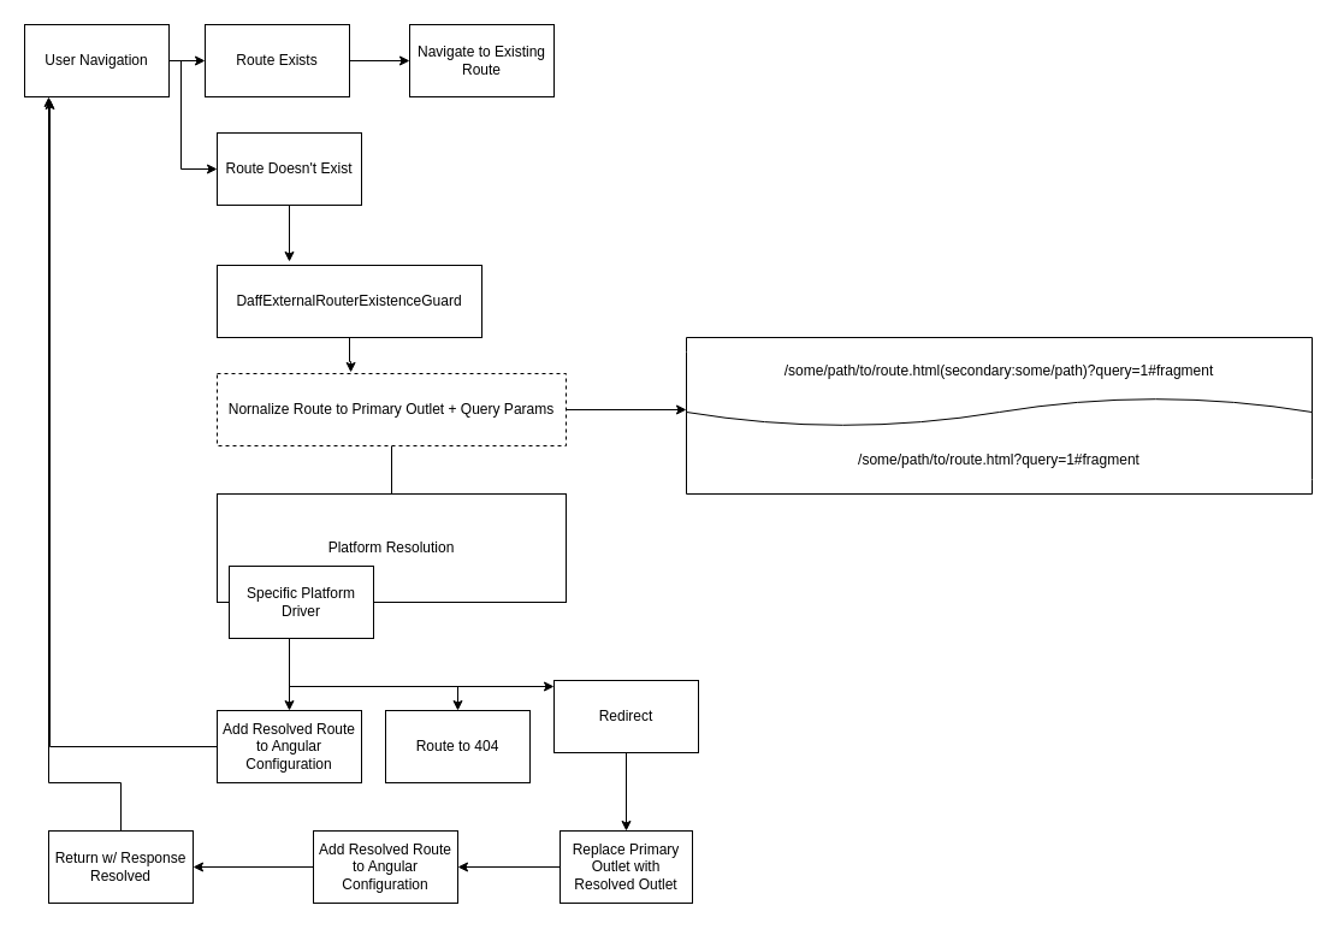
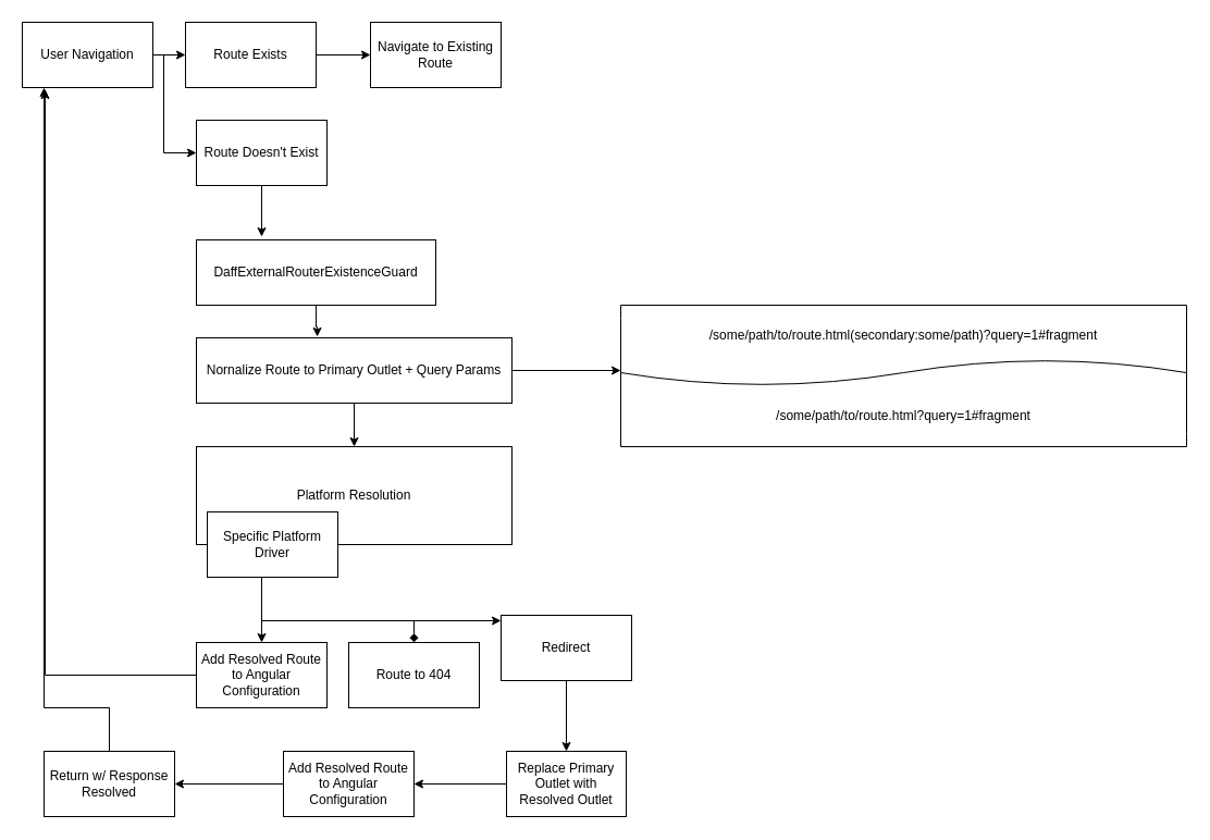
  <mxCell id="0" />
  <mxCell id="1" parent="0" />
  <mxCell id="2" style="edgeStyle=orthogonalEdgeStyle;rounded=0;orthogonalLoop=1;jettySize=auto;html=1;entryX=0;entryY=0.5;entryDx=0;entryDy=0;" edge="1" parent="1" source="4" target="8"><mxGeometry relative="1" as="geometry" /></mxCell>
  <mxCell id="3" style="edgeStyle=orthogonalEdgeStyle;rounded=0;orthogonalLoop=1;jettySize=auto;html=1;exitX=1;exitY=0.5;exitDx=0;exitDy=0;entryX=0;entryY=0.5;entryDx=0;entryDy=0;" edge="1" parent="1" source="4" target="6"><mxGeometry relative="1" as="geometry"><Array as="points"><mxPoint x="150" y="50" /><mxPoint x="150" y="140" /></Array></mxGeometry></mxCell>
  <mxCell id="4" value="User Navigation" style="rounded=0;whiteSpace=wrap;html=1;" vertex="1" parent="1"><mxGeometry x="20" y="20" width="120" height="60" as="geometry" /></mxCell>
  <mxCell id="5" style="edgeStyle=orthogonalEdgeStyle;rounded=0;orthogonalLoop=1;jettySize=auto;html=1;" edge="1" parent="1" source="6"><mxGeometry relative="1" as="geometry"><mxPoint x="240" y="217" as="targetPoint" /><Array as="points"><mxPoint x="240" y="217" /></Array></mxGeometry></mxCell>
  <mxCell id="6" value="Route Doesn't Exist" style="rounded=0;whiteSpace=wrap;html=1;" vertex="1" parent="1"><mxGeometry x="180" y="110" width="120" height="60" as="geometry" /></mxCell>
  <mxCell id="7" style="edgeStyle=orthogonalEdgeStyle;rounded=0;orthogonalLoop=1;jettySize=auto;html=1;" edge="1" parent="1" source="8" target="9"><mxGeometry relative="1" as="geometry"><mxPoint x="330" y="50" as="targetPoint" /></mxGeometry></mxCell>
  <mxCell id="8" value="Route Exists" style="rounded=0;whiteSpace=wrap;html=1;" vertex="1" parent="1"><mxGeometry x="170" y="20" width="120" height="60" as="geometry" /></mxCell>
  <mxCell id="9" value="Navigate to Existing Route" style="rounded=0;whiteSpace=wrap;html=1;" vertex="1" parent="1"><mxGeometry x="340" y="20" width="120" height="60" as="geometry" /></mxCell>
  <mxCell id="10" value="" style="edgeStyle=orthogonalEdgeStyle;rounded=0;orthogonalLoop=1;jettySize=auto;html=1;entryX=0.383;entryY=-0.017;entryDx=0;entryDy=0;entryPerimeter=0;" edge="1" parent="1" source="11" target="22"><mxGeometry relative="1" as="geometry" /></mxCell>
  <mxCell id="11" value="DaffExternalRouterExistenceGuard" style="rounded=0;whiteSpace=wrap;html=1;" vertex="1" parent="1"><mxGeometry x="180" y="220" width="220" height="60" as="geometry" /></mxCell>
  <mxCell id="12" value="Platform Resolution" style="rounded=0;whiteSpace=wrap;html=1;" vertex="1" parent="1"><mxGeometry x="180" y="410" width="290" height="90" as="geometry" /></mxCell>
  <mxCell id="13" style="edgeStyle=orthogonalEdgeStyle;rounded=0;orthogonalLoop=1;jettySize=auto;html=1;" edge="1" parent="1" source="16" target="18"><mxGeometry relative="1" as="geometry"><mxPoint x="400" y="420" as="targetPoint" /><Array as="points"><mxPoint x="240" y="560" /><mxPoint x="240" y="560" /></Array></mxGeometry></mxCell>
- <mxCell id="14" style="edgeStyle=orthogonalEdgeStyle;rounded=0;orthogonalLoop=1;jettySize=auto;html=1;entryX=0.5;entryY=0;entryDx=0;entryDy=0;" edge="1" parent="1" source="16" target="19"><mxGeometry relative="1" as="geometry"><Array as="points"><mxPoint x="240" y="570" /><mxPoint x="380" y="570" /></Array></mxGeometry></mxCell>
+ <mxCell id="14" style="edgeStyle=orthogonalEdgeStyle;rounded=0;orthogonalLoop=1;jettySize=auto;html=1;entryX=0.5;entryY=0;entryDx=0;entryDy=0;endArrow=diamond;" edge="1" parent="1" source="16" target="19"><mxGeometry relative="1" as="geometry"><Array as="points"><mxPoint x="240" y="570" /><mxPoint x="380" y="570" /></Array></mxGeometry></mxCell>
  <mxCell id="15" style="edgeStyle=orthogonalEdgeStyle;rounded=0;orthogonalLoop=1;jettySize=auto;html=1;" edge="1" parent="1" source="16" target="26"><mxGeometry relative="1" as="geometry"><Array as="points"><mxPoint x="240" y="570" /><mxPoint x="520" y="570" /></Array></mxGeometry></mxCell>
  <mxCell id="16" value="Specific Platform Driver" style="rounded=0;whiteSpace=wrap;html=1;" vertex="1" parent="1"><mxGeometry x="190" y="470" width="120" height="60" as="geometry" /></mxCell>
  <mxCell id="17" style="edgeStyle=orthogonalEdgeStyle;rounded=0;orthogonalLoop=1;jettySize=auto;html=1;entryX=0.175;entryY=1.033;entryDx=0;entryDy=0;entryPerimeter=0;" edge="1" parent="1" source="18" target="4"><mxGeometry relative="1" as="geometry" /></mxCell>
  <mxCell id="18" value="Add Resolved Route to Angular Configuration" style="rounded=0;whiteSpace=wrap;html=1;" vertex="1" parent="1"><mxGeometry x="180" y="590" width="120" height="60" as="geometry" /></mxCell>
  <mxCell id="19" value="Route to 404" style="rounded=0;whiteSpace=wrap;html=1;" vertex="1" parent="1"><mxGeometry x="320" y="590" width="120" height="60" as="geometry" /></mxCell>
  <mxCell id="20" style="edgeStyle=orthogonalEdgeStyle;rounded=0;orthogonalLoop=1;jettySize=auto;html=1;exitX=1;exitY=0.5;exitDx=0;exitDy=0;entryX=1;entryY=0.875;entryDx=0;entryDy=0;entryPerimeter=0;" edge="1" parent="1" source="22" target="24"><mxGeometry relative="1" as="geometry" /></mxCell>
- <mxCell id="21" style="edgeStyle=orthogonalEdgeStyle;rounded=0;orthogonalLoop=1;jettySize=auto;html=1;exitX=0.5;exitY=1;exitDx=0;exitDy=0;entryX=0.5;entryY=0;entryDx=0;entryDy=0;endArrow=none;" edge="1" parent="1" source="22" target="12"><mxGeometry relative="1" as="geometry"><Array as="points" /></mxGeometry></mxCell>
- <mxCell id="22" value="Nornalize Route to Primary Outlet + Query Params" style="rounded=0;whiteSpace=wrap;html=1;dashed=1;" vertex="1" parent="1"><mxGeometry x="180" y="310" width="290" height="60" as="geometry" /></mxCell>
+ <mxCell id="21" style="edgeStyle=orthogonalEdgeStyle;rounded=0;orthogonalLoop=1;jettySize=auto;html=1;exitX=0.5;exitY=1;exitDx=0;exitDy=0;entryX=0.5;entryY=0;entryDx=0;entryDy=0;" edge="1" parent="1" source="22" target="12"><mxGeometry relative="1" as="geometry"><Array as="points" /></mxGeometry></mxCell>
+ <mxCell id="22" value="Nornalize Route to Primary Outlet + Query Params" style="rounded=0;whiteSpace=wrap;html=1;" vertex="1" parent="1"><mxGeometry x="180" y="310" width="290" height="60" as="geometry" /></mxCell>
  <mxCell id="23" value="&lt;span&gt;/some/path/to/route.html(secondary:some/path)?query=1#fragment&lt;/span&gt;" style="shape=document;whiteSpace=wrap;html=1;boundedLbl=1;" vertex="1" parent="1"><mxGeometry x="570" y="280" width="520" height="80" as="geometry" /></mxCell>
  <mxCell id="24" value="/some/path/to/route.html?query=1#fragment" style="shape=document;whiteSpace=wrap;html=1;boundedLbl=1;direction=west;" vertex="1" parent="1"><mxGeometry x="570" y="330" width="520" height="80" as="geometry" /></mxCell>
  <mxCell id="25" style="edgeStyle=orthogonalEdgeStyle;rounded=0;orthogonalLoop=1;jettySize=auto;html=1;entryX=0.5;entryY=0;entryDx=0;entryDy=0;" edge="1" parent="1" source="26" target="28"><mxGeometry relative="1" as="geometry" /></mxCell>
  <mxCell id="26" value="Redirect" style="rounded=0;whiteSpace=wrap;html=1;" vertex="1" parent="1"><mxGeometry x="460" y="565" width="120" height="60" as="geometry" /></mxCell>
  <mxCell id="27" style="edgeStyle=orthogonalEdgeStyle;rounded=0;orthogonalLoop=1;jettySize=auto;html=1;entryX=1;entryY=0.5;entryDx=0;entryDy=0;" edge="1" parent="1" source="28" target="32"><mxGeometry relative="1" as="geometry" /></mxCell>
  <mxCell id="28" value="Replace Primary Outlet with Resolved Outlet" style="rounded=0;whiteSpace=wrap;html=1;" vertex="1" parent="1"><mxGeometry x="465" y="690" width="110" height="60" as="geometry" /></mxCell>
  <mxCell id="29" style="edgeStyle=orthogonalEdgeStyle;rounded=0;orthogonalLoop=1;jettySize=auto;html=1;exitX=0.5;exitY=0;exitDx=0;exitDy=0;" edge="1" parent="1" source="30"><mxGeometry relative="1" as="geometry"><mxPoint x="40" y="80" as="targetPoint" /><Array as="points"><mxPoint x="100" y="650" /><mxPoint x="40" y="650" /></Array></mxGeometry></mxCell>
  <mxCell id="30" value="Return w/ Response Resolved" style="rounded=0;whiteSpace=wrap;html=1;" vertex="1" parent="1"><mxGeometry x="40" y="690" width="120" height="60" as="geometry" /></mxCell>
  <mxCell id="31" style="edgeStyle=orthogonalEdgeStyle;rounded=0;orthogonalLoop=1;jettySize=auto;html=1;entryX=1;entryY=0.5;entryDx=0;entryDy=0;" edge="1" parent="1" source="32" target="30"><mxGeometry relative="1" as="geometry" /></mxCell>
  <mxCell id="32" value="Add Resolved Route to Angular Configuration" style="rounded=0;whiteSpace=wrap;html=1;" vertex="1" parent="1"><mxGeometry x="260" y="690" width="120" height="60" as="geometry" /></mxCell>
